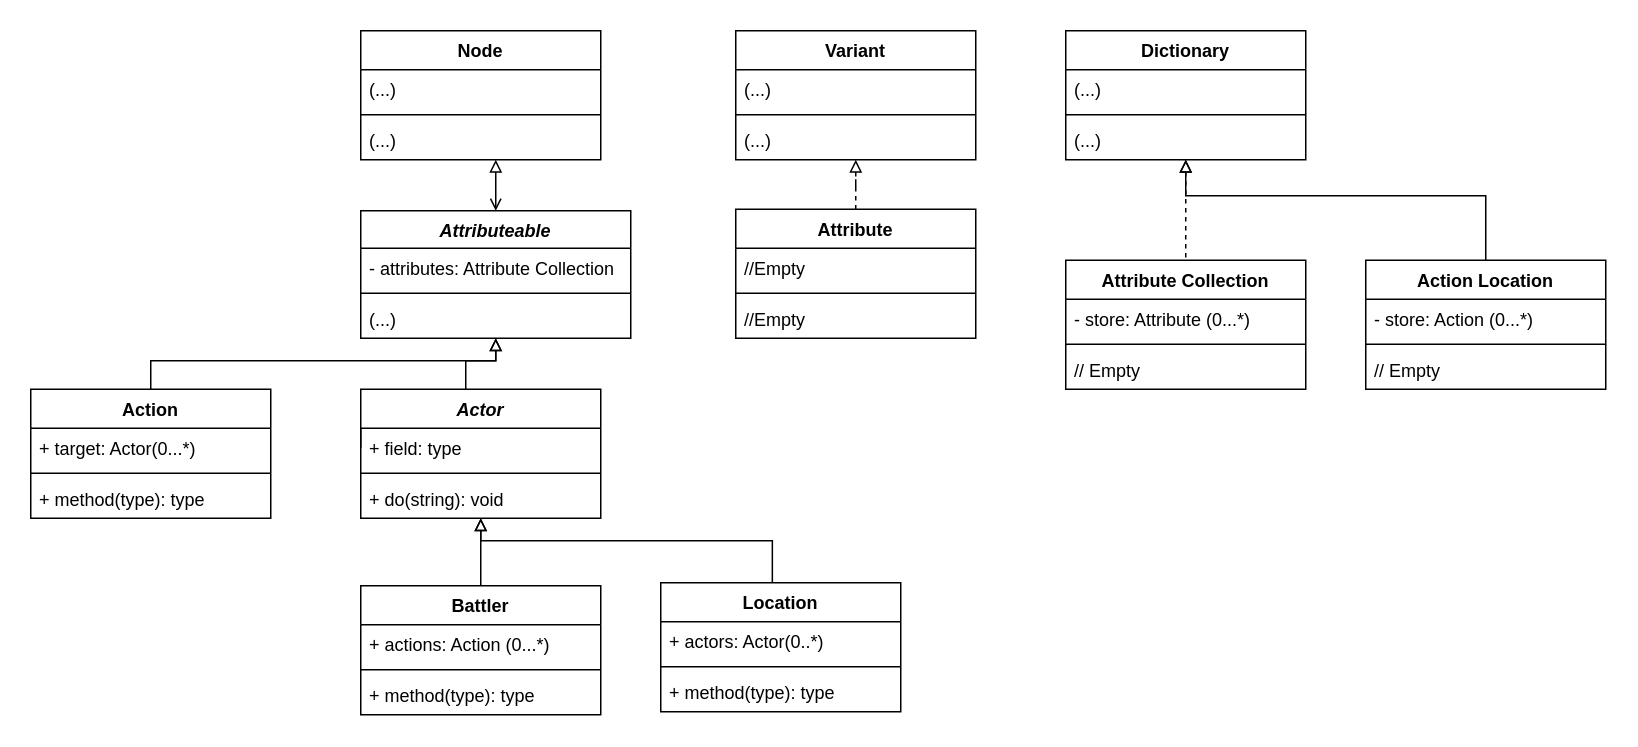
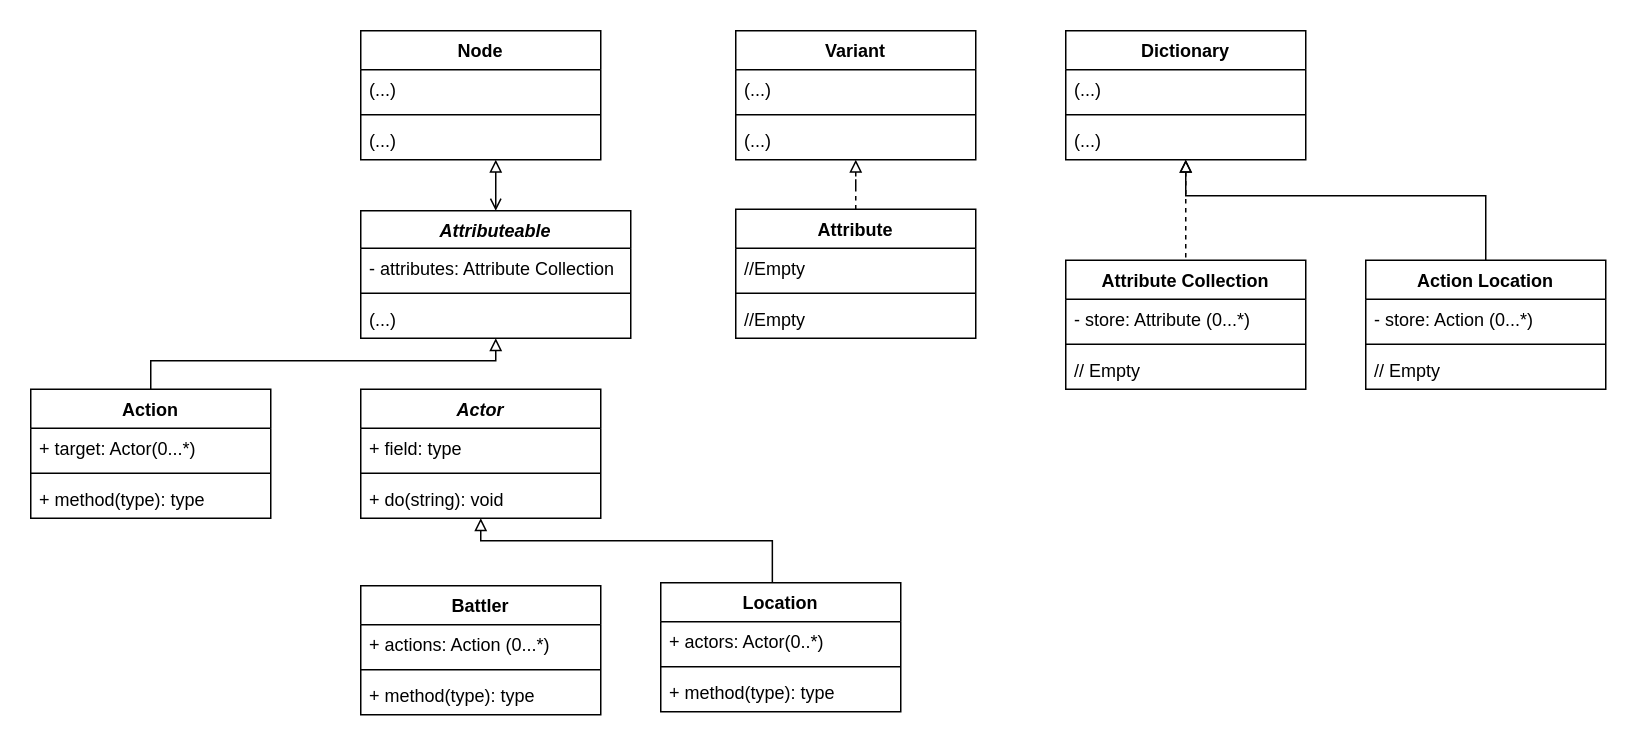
  <mxCell id="0" />
  <mxCell id="1" parent="0" />
  <mxCell id="2" value="" style="edgeStyle=orthogonalEdgeStyle;rounded=0;orthogonalLoop=1;jettySize=auto;html=1;startArrow=block;startFill=0;endArrow=open;endFill=0;" parent="1" source="3" target="9" edge="1"><mxGeometry relative="1" as="geometry"><Array as="points"><mxPoint x="330" y="120" /><mxPoint x="330" y="120" /></Array></mxGeometry></mxCell>
  <mxCell id="3" value="Node" style="swimlane;fontStyle=1;align=center;verticalAlign=top;childLayout=stackLayout;horizontal=1;startSize=26;horizontalStack=0;resizeParent=1;resizeParentMax=0;resizeLast=0;collapsible=1;marginBottom=0;" parent="1" vertex="1"><mxGeometry x="240" y="20" width="160" height="86" as="geometry" /></mxCell>
  <mxCell id="4" value="(...)" style="text;strokeColor=none;fillColor=none;align=left;verticalAlign=top;spacingLeft=4;spacingRight=4;overflow=hidden;rotatable=0;points=[[0,0.5],[1,0.5]];portConstraint=eastwest;" parent="3" vertex="1"><mxGeometry y="26" width="160" height="26" as="geometry" /></mxCell>
  <mxCell id="5" value="" style="line;strokeWidth=1;fillColor=none;align=left;verticalAlign=middle;spacingTop=-1;spacingLeft=3;spacingRight=3;rotatable=0;labelPosition=right;points=[];portConstraint=eastwest;" parent="3" vertex="1"><mxGeometry y="52" width="160" height="8" as="geometry" /></mxCell>
  <mxCell id="6" value="(...)" style="text;strokeColor=none;fillColor=none;align=left;verticalAlign=top;spacingLeft=4;spacingRight=4;overflow=hidden;rotatable=0;points=[[0,0.5],[1,0.5]];portConstraint=eastwest;" parent="3" vertex="1"><mxGeometry y="60" width="160" height="26" as="geometry" /></mxCell>
- <mxCell id="7" style="edgeStyle=orthogonalEdgeStyle;rounded=0;orthogonalLoop=1;jettySize=auto;html=1;entryX=0;entryY=0.5;entryDx=0;entryDy=0;startArrow=block;startFill=0;endArrow=none;endFill=0;" parent="1" source="9" target="39" edge="1"><mxGeometry relative="1" as="geometry"><Array as="points"><mxPoint x="330" y="240" /><mxPoint x="310" y="240" /><mxPoint x="310" y="270" /><mxPoint x="240" y="270" /></Array></mxGeometry></mxCell>
  <mxCell id="8" style="edgeStyle=orthogonalEdgeStyle;rounded=0;orthogonalLoop=1;jettySize=auto;html=1;startArrow=block;startFill=0;endArrow=none;endFill=0;" parent="1" source="9" target="42" edge="1"><mxGeometry relative="1" as="geometry"><mxPoint x="200" y="410" as="targetPoint" /><Array as="points"><mxPoint x="330" y="240" /><mxPoint x="100" y="240" /></Array></mxGeometry></mxCell>
  <mxCell id="9" value="Attributeable" style="swimlane;fontStyle=3;align=center;verticalAlign=top;childLayout=stackLayout;horizontal=1;startSize=25;horizontalStack=0;resizeParent=1;resizeParentMax=0;resizeLast=0;collapsible=1;marginBottom=0;" parent="1" vertex="1"><mxGeometry x="240" y="140" width="180" height="85" as="geometry"><mxRectangle x="290" y="40" width="60" height="26" as="alternateBounds" /></mxGeometry></mxCell>
  <mxCell id="10" value="- attributes: Attribute Collection" style="text;strokeColor=none;fillColor=none;align=left;verticalAlign=top;spacingLeft=4;spacingRight=4;overflow=hidden;rotatable=0;points=[[0,0.5],[1,0.5]];portConstraint=eastwest;" parent="9" vertex="1"><mxGeometry y="25" width="180" height="26" as="geometry" /></mxCell>
  <mxCell id="11" value="" style="line;strokeWidth=1;fillColor=none;align=left;verticalAlign=middle;spacingTop=-1;spacingLeft=3;spacingRight=3;rotatable=0;labelPosition=right;points=[];portConstraint=eastwest;" parent="9" vertex="1"><mxGeometry y="51" width="180" height="8" as="geometry" /></mxCell>
  <mxCell id="12" value="(...)" style="text;strokeColor=none;fillColor=none;align=left;verticalAlign=top;spacingLeft=4;spacingRight=4;overflow=hidden;rotatable=0;points=[[0,0.5],[1,0.5]];portConstraint=eastwest;" parent="9" vertex="1"><mxGeometry y="59" width="180" height="26" as="geometry" /></mxCell>
  <mxCell id="13" value="Attribute Collection" style="swimlane;fontStyle=1;align=center;verticalAlign=top;childLayout=stackLayout;horizontal=1;startSize=26;horizontalStack=0;resizeParent=1;resizeParentMax=0;resizeLast=0;collapsible=1;marginBottom=0;" parent="1" vertex="1"><mxGeometry x="710" y="173" width="160" height="86" as="geometry" /></mxCell>
  <mxCell id="14" value="- store: Attribute (0...*)" style="text;strokeColor=none;fillColor=none;align=left;verticalAlign=top;spacingLeft=4;spacingRight=4;overflow=hidden;rotatable=0;points=[[0,0.5],[1,0.5]];portConstraint=eastwest;" parent="13" vertex="1"><mxGeometry y="26" width="160" height="26" as="geometry" /></mxCell>
  <mxCell id="15" value="" style="line;strokeWidth=1;fillColor=none;align=left;verticalAlign=middle;spacingTop=-1;spacingLeft=3;spacingRight=3;rotatable=0;labelPosition=right;points=[];portConstraint=eastwest;" parent="13" vertex="1"><mxGeometry y="52" width="160" height="8" as="geometry" /></mxCell>
  <mxCell id="16" value="// Empty" style="text;strokeColor=none;fillColor=none;align=left;verticalAlign=top;spacingLeft=4;spacingRight=4;overflow=hidden;rotatable=0;points=[[0,0.5],[1,0.5]];portConstraint=eastwest;" parent="13" vertex="1"><mxGeometry y="60" width="160" height="26" as="geometry" /></mxCell>
  <mxCell id="17" value="Action Location" style="swimlane;fontStyle=1;align=center;verticalAlign=top;childLayout=stackLayout;horizontal=1;startSize=26;horizontalStack=0;resizeParent=1;resizeParentMax=0;resizeLast=0;collapsible=1;marginBottom=0;" parent="1" vertex="1"><mxGeometry x="910" y="173" width="160" height="86" as="geometry" /></mxCell>
  <mxCell id="18" value="- store: Action (0...*)" style="text;strokeColor=none;fillColor=none;align=left;verticalAlign=top;spacingLeft=4;spacingRight=4;overflow=hidden;rotatable=0;points=[[0,0.5],[1,0.5]];portConstraint=eastwest;" parent="17" vertex="1"><mxGeometry y="26" width="160" height="26" as="geometry" /></mxCell>
  <mxCell id="19" value="" style="line;strokeWidth=1;fillColor=none;align=left;verticalAlign=middle;spacingTop=-1;spacingLeft=3;spacingRight=3;rotatable=0;labelPosition=right;points=[];portConstraint=eastwest;" parent="17" vertex="1"><mxGeometry y="52" width="160" height="8" as="geometry" /></mxCell>
  <mxCell id="20" value="// Empty" style="text;strokeColor=none;fillColor=none;align=left;verticalAlign=top;spacingLeft=4;spacingRight=4;overflow=hidden;rotatable=0;points=[[0,0.5],[1,0.5]];portConstraint=eastwest;" parent="17" vertex="1"><mxGeometry y="60" width="160" height="26" as="geometry" /></mxCell>
  <mxCell id="21" value="" style="edgeStyle=orthogonalEdgeStyle;rounded=0;orthogonalLoop=1;jettySize=auto;html=1;startArrow=block;startFill=0;endArrow=none;endFill=0;dashed=1;" parent="1" source="23" target="13" edge="1"><mxGeometry relative="1" as="geometry"><Array as="points"><mxPoint x="790" y="140" /><mxPoint x="790" y="140" /></Array></mxGeometry></mxCell>
  <mxCell id="22" style="edgeStyle=orthogonalEdgeStyle;rounded=0;orthogonalLoop=1;jettySize=auto;html=1;entryX=0.5;entryY=0;entryDx=0;entryDy=0;startArrow=block;startFill=0;endArrow=none;endFill=0;" parent="1" source="23" target="17" edge="1"><mxGeometry relative="1" as="geometry"><Array as="points"><mxPoint x="790" y="130" /><mxPoint x="990" y="130" /></Array></mxGeometry></mxCell>
  <mxCell id="23" value="Dictionary" style="swimlane;fontStyle=1;align=center;verticalAlign=top;childLayout=stackLayout;horizontal=1;startSize=26;horizontalStack=0;resizeParent=1;resizeParentMax=0;resizeLast=0;collapsible=1;marginBottom=0;" parent="1" vertex="1"><mxGeometry x="710" y="20" width="160" height="86" as="geometry" /></mxCell>
  <mxCell id="24" value="(...)" style="text;strokeColor=none;fillColor=none;align=left;verticalAlign=top;spacingLeft=4;spacingRight=4;overflow=hidden;rotatable=0;points=[[0,0.5],[1,0.5]];portConstraint=eastwest;" parent="23" vertex="1"><mxGeometry y="26" width="160" height="26" as="geometry" /></mxCell>
  <mxCell id="25" value="" style="line;strokeWidth=1;fillColor=none;align=left;verticalAlign=middle;spacingTop=-1;spacingLeft=3;spacingRight=3;rotatable=0;labelPosition=right;points=[];portConstraint=eastwest;" parent="23" vertex="1"><mxGeometry y="52" width="160" height="8" as="geometry" /></mxCell>
  <mxCell id="26" value="(...)" style="text;strokeColor=none;fillColor=none;align=left;verticalAlign=top;spacingLeft=4;spacingRight=4;overflow=hidden;rotatable=0;points=[[0,0.5],[1,0.5]];portConstraint=eastwest;" parent="23" vertex="1"><mxGeometry y="60" width="160" height="26" as="geometry" /></mxCell>
  <mxCell id="27" value="" style="edgeStyle=orthogonalEdgeStyle;rounded=0;orthogonalLoop=1;jettySize=auto;html=1;startArrow=block;startFill=0;endArrow=none;endFill=0;entryX=0.5;entryY=0;entryDx=0;entryDy=0;dashed=1;" parent="1" source="28" target="32" edge="1"><mxGeometry relative="1" as="geometry" /></mxCell>
  <mxCell id="28" value="Variant" style="swimlane;fontStyle=1;align=center;verticalAlign=top;childLayout=stackLayout;horizontal=1;startSize=26;horizontalStack=0;resizeParent=1;resizeParentMax=0;resizeLast=0;collapsible=1;marginBottom=0;" parent="1" vertex="1"><mxGeometry x="490" y="20" width="160" height="86" as="geometry" /></mxCell>
  <mxCell id="29" value="(...)" style="text;strokeColor=none;fillColor=none;align=left;verticalAlign=top;spacingLeft=4;spacingRight=4;overflow=hidden;rotatable=0;points=[[0,0.5],[1,0.5]];portConstraint=eastwest;" parent="28" vertex="1"><mxGeometry y="26" width="160" height="26" as="geometry" /></mxCell>
  <mxCell id="30" value="" style="line;strokeWidth=1;fillColor=none;align=left;verticalAlign=middle;spacingTop=-1;spacingLeft=3;spacingRight=3;rotatable=0;labelPosition=right;points=[];portConstraint=eastwest;" parent="28" vertex="1"><mxGeometry y="52" width="160" height="8" as="geometry" /></mxCell>
  <mxCell id="31" value="(...)" style="text;strokeColor=none;fillColor=none;align=left;verticalAlign=top;spacingLeft=4;spacingRight=4;overflow=hidden;rotatable=0;points=[[0,0.5],[1,0.5]];portConstraint=eastwest;" parent="28" vertex="1"><mxGeometry y="60" width="160" height="26" as="geometry" /></mxCell>
  <mxCell id="32" value="Attribute" style="swimlane;fontStyle=1;align=center;verticalAlign=top;childLayout=stackLayout;horizontal=1;startSize=26;horizontalStack=0;resizeParent=1;resizeParentMax=0;resizeLast=0;collapsible=1;marginBottom=0;" parent="1" vertex="1"><mxGeometry x="490" y="139" width="160" height="86" as="geometry" /></mxCell>
  <mxCell id="33" value="//Empty" style="text;strokeColor=none;fillColor=none;align=left;verticalAlign=top;spacingLeft=4;spacingRight=4;overflow=hidden;rotatable=0;points=[[0,0.5],[1,0.5]];portConstraint=eastwest;" parent="32" vertex="1"><mxGeometry y="26" width="160" height="26" as="geometry" /></mxCell>
  <mxCell id="34" value="" style="line;strokeWidth=1;fillColor=none;align=left;verticalAlign=middle;spacingTop=-1;spacingLeft=3;spacingRight=3;rotatable=0;labelPosition=right;points=[];portConstraint=eastwest;" parent="32" vertex="1"><mxGeometry y="52" width="160" height="8" as="geometry" /></mxCell>
  <mxCell id="35" value="//Empty" style="text;strokeColor=none;fillColor=none;align=left;verticalAlign=top;spacingLeft=4;spacingRight=4;overflow=hidden;rotatable=0;points=[[0,0.5],[1,0.5]];portConstraint=eastwest;" parent="32" vertex="1"><mxGeometry y="60" width="160" height="26" as="geometry" /></mxCell>
- <mxCell id="36" style="edgeStyle=orthogonalEdgeStyle;rounded=0;orthogonalLoop=1;jettySize=auto;html=1;entryX=0.5;entryY=0;entryDx=0;entryDy=0;startArrow=block;startFill=0;endArrow=none;endFill=0;" parent="1" source="38" target="46" edge="1"><mxGeometry relative="1" as="geometry" /></mxCell>
  <mxCell id="37" style="edgeStyle=orthogonalEdgeStyle;rounded=0;orthogonalLoop=1;jettySize=auto;html=1;entryX=0.465;entryY=0.004;entryDx=0;entryDy=0;entryPerimeter=0;startArrow=block;startFill=0;endArrow=none;endFill=0;" parent="1" source="38" target="50" edge="1"><mxGeometry relative="1" as="geometry"><Array as="points"><mxPoint x="320" y="360" /><mxPoint x="514" y="360" /></Array></mxGeometry></mxCell>
  <mxCell id="38" value="Actor" style="swimlane;fontStyle=3;align=center;verticalAlign=top;childLayout=stackLayout;horizontal=1;startSize=26;horizontalStack=0;resizeParent=1;resizeParentMax=0;resizeLast=0;collapsible=1;marginBottom=0;" parent="1" vertex="1"><mxGeometry x="240" y="259" width="160" height="86" as="geometry" /></mxCell>
  <mxCell id="39" value="+ field: type" style="text;strokeColor=none;fillColor=none;align=left;verticalAlign=top;spacingLeft=4;spacingRight=4;overflow=hidden;rotatable=0;points=[[0,0.5],[1,0.5]];portConstraint=eastwest;" parent="38" vertex="1"><mxGeometry y="26" width="160" height="26" as="geometry" /></mxCell>
  <mxCell id="40" value="" style="line;strokeWidth=1;fillColor=none;align=left;verticalAlign=middle;spacingTop=-1;spacingLeft=3;spacingRight=3;rotatable=0;labelPosition=right;points=[];portConstraint=eastwest;" parent="38" vertex="1"><mxGeometry y="52" width="160" height="8" as="geometry" /></mxCell>
  <mxCell id="41" value="+ do(string): void" style="text;strokeColor=none;fillColor=none;align=left;verticalAlign=top;spacingLeft=4;spacingRight=4;overflow=hidden;rotatable=0;points=[[0,0.5],[1,0.5]];portConstraint=eastwest;" parent="38" vertex="1"><mxGeometry y="60" width="160" height="26" as="geometry" /></mxCell>
  <mxCell id="42" value="Action" style="swimlane;fontStyle=1;align=center;verticalAlign=top;childLayout=stackLayout;horizontal=1;startSize=26;horizontalStack=0;resizeParent=1;resizeParentMax=0;resizeLast=0;collapsible=1;marginBottom=0;" parent="1" vertex="1"><mxGeometry x="20" y="259" width="160" height="86" as="geometry" /></mxCell>
  <mxCell id="43" value="+ target: Actor(0...*)" style="text;strokeColor=none;fillColor=none;align=left;verticalAlign=top;spacingLeft=4;spacingRight=4;overflow=hidden;rotatable=0;points=[[0,0.5],[1,0.5]];portConstraint=eastwest;" parent="42" vertex="1"><mxGeometry y="26" width="160" height="26" as="geometry" /></mxCell>
  <mxCell id="44" value="" style="line;strokeWidth=1;fillColor=none;align=left;verticalAlign=middle;spacingTop=-1;spacingLeft=3;spacingRight=3;rotatable=0;labelPosition=right;points=[];portConstraint=eastwest;" parent="42" vertex="1"><mxGeometry y="52" width="160" height="8" as="geometry" /></mxCell>
  <mxCell id="45" value="+ method(type): type" style="text;strokeColor=none;fillColor=none;align=left;verticalAlign=top;spacingLeft=4;spacingRight=4;overflow=hidden;rotatable=0;points=[[0,0.5],[1,0.5]];portConstraint=eastwest;" parent="42" vertex="1"><mxGeometry y="60" width="160" height="26" as="geometry" /></mxCell>
  <mxCell id="46" value="Battler" style="swimlane;fontStyle=1;align=center;verticalAlign=top;childLayout=stackLayout;horizontal=1;startSize=26;horizontalStack=0;resizeParent=1;resizeParentMax=0;resizeLast=0;collapsible=1;marginBottom=0;" parent="1" vertex="1"><mxGeometry x="240" y="390" width="160" height="86" as="geometry" /></mxCell>
  <mxCell id="47" value="+ actions: Action (0...*)" style="text;strokeColor=none;fillColor=none;align=left;verticalAlign=top;spacingLeft=4;spacingRight=4;overflow=hidden;rotatable=0;points=[[0,0.5],[1,0.5]];portConstraint=eastwest;" parent="46" vertex="1"><mxGeometry y="26" width="160" height="26" as="geometry" /></mxCell>
  <mxCell id="48" value="" style="line;strokeWidth=1;fillColor=none;align=left;verticalAlign=middle;spacingTop=-1;spacingLeft=3;spacingRight=3;rotatable=0;labelPosition=right;points=[];portConstraint=eastwest;" parent="46" vertex="1"><mxGeometry y="52" width="160" height="8" as="geometry" /></mxCell>
  <mxCell id="49" value="+ method(type): type" style="text;strokeColor=none;fillColor=none;align=left;verticalAlign=top;spacingLeft=4;spacingRight=4;overflow=hidden;rotatable=0;points=[[0,0.5],[1,0.5]];portConstraint=eastwest;" parent="46" vertex="1"><mxGeometry y="60" width="160" height="26" as="geometry" /></mxCell>
  <mxCell id="50" value="Location" style="swimlane;fontStyle=1;align=center;verticalAlign=top;childLayout=stackLayout;horizontal=1;startSize=26;horizontalStack=0;resizeParent=1;resizeParentMax=0;resizeLast=0;collapsible=1;marginBottom=0;" parent="1" vertex="1"><mxGeometry x="440" y="388" width="160" height="86" as="geometry" /></mxCell>
  <mxCell id="51" value="+ actors: Actor(0..*)" style="text;strokeColor=none;fillColor=none;align=left;verticalAlign=top;spacingLeft=4;spacingRight=4;overflow=hidden;rotatable=0;points=[[0,0.5],[1,0.5]];portConstraint=eastwest;" parent="50" vertex="1"><mxGeometry y="26" width="160" height="26" as="geometry" /></mxCell>
  <mxCell id="52" value="" style="line;strokeWidth=1;fillColor=none;align=left;verticalAlign=middle;spacingTop=-1;spacingLeft=3;spacingRight=3;rotatable=0;labelPosition=right;points=[];portConstraint=eastwest;" parent="50" vertex="1"><mxGeometry y="52" width="160" height="8" as="geometry" /></mxCell>
  <mxCell id="53" value="+ method(type): type" style="text;strokeColor=none;fillColor=none;align=left;verticalAlign=top;spacingLeft=4;spacingRight=4;overflow=hidden;rotatable=0;points=[[0,0.5],[1,0.5]];portConstraint=eastwest;" parent="50" vertex="1"><mxGeometry y="60" width="160" height="26" as="geometry" /></mxCell>
